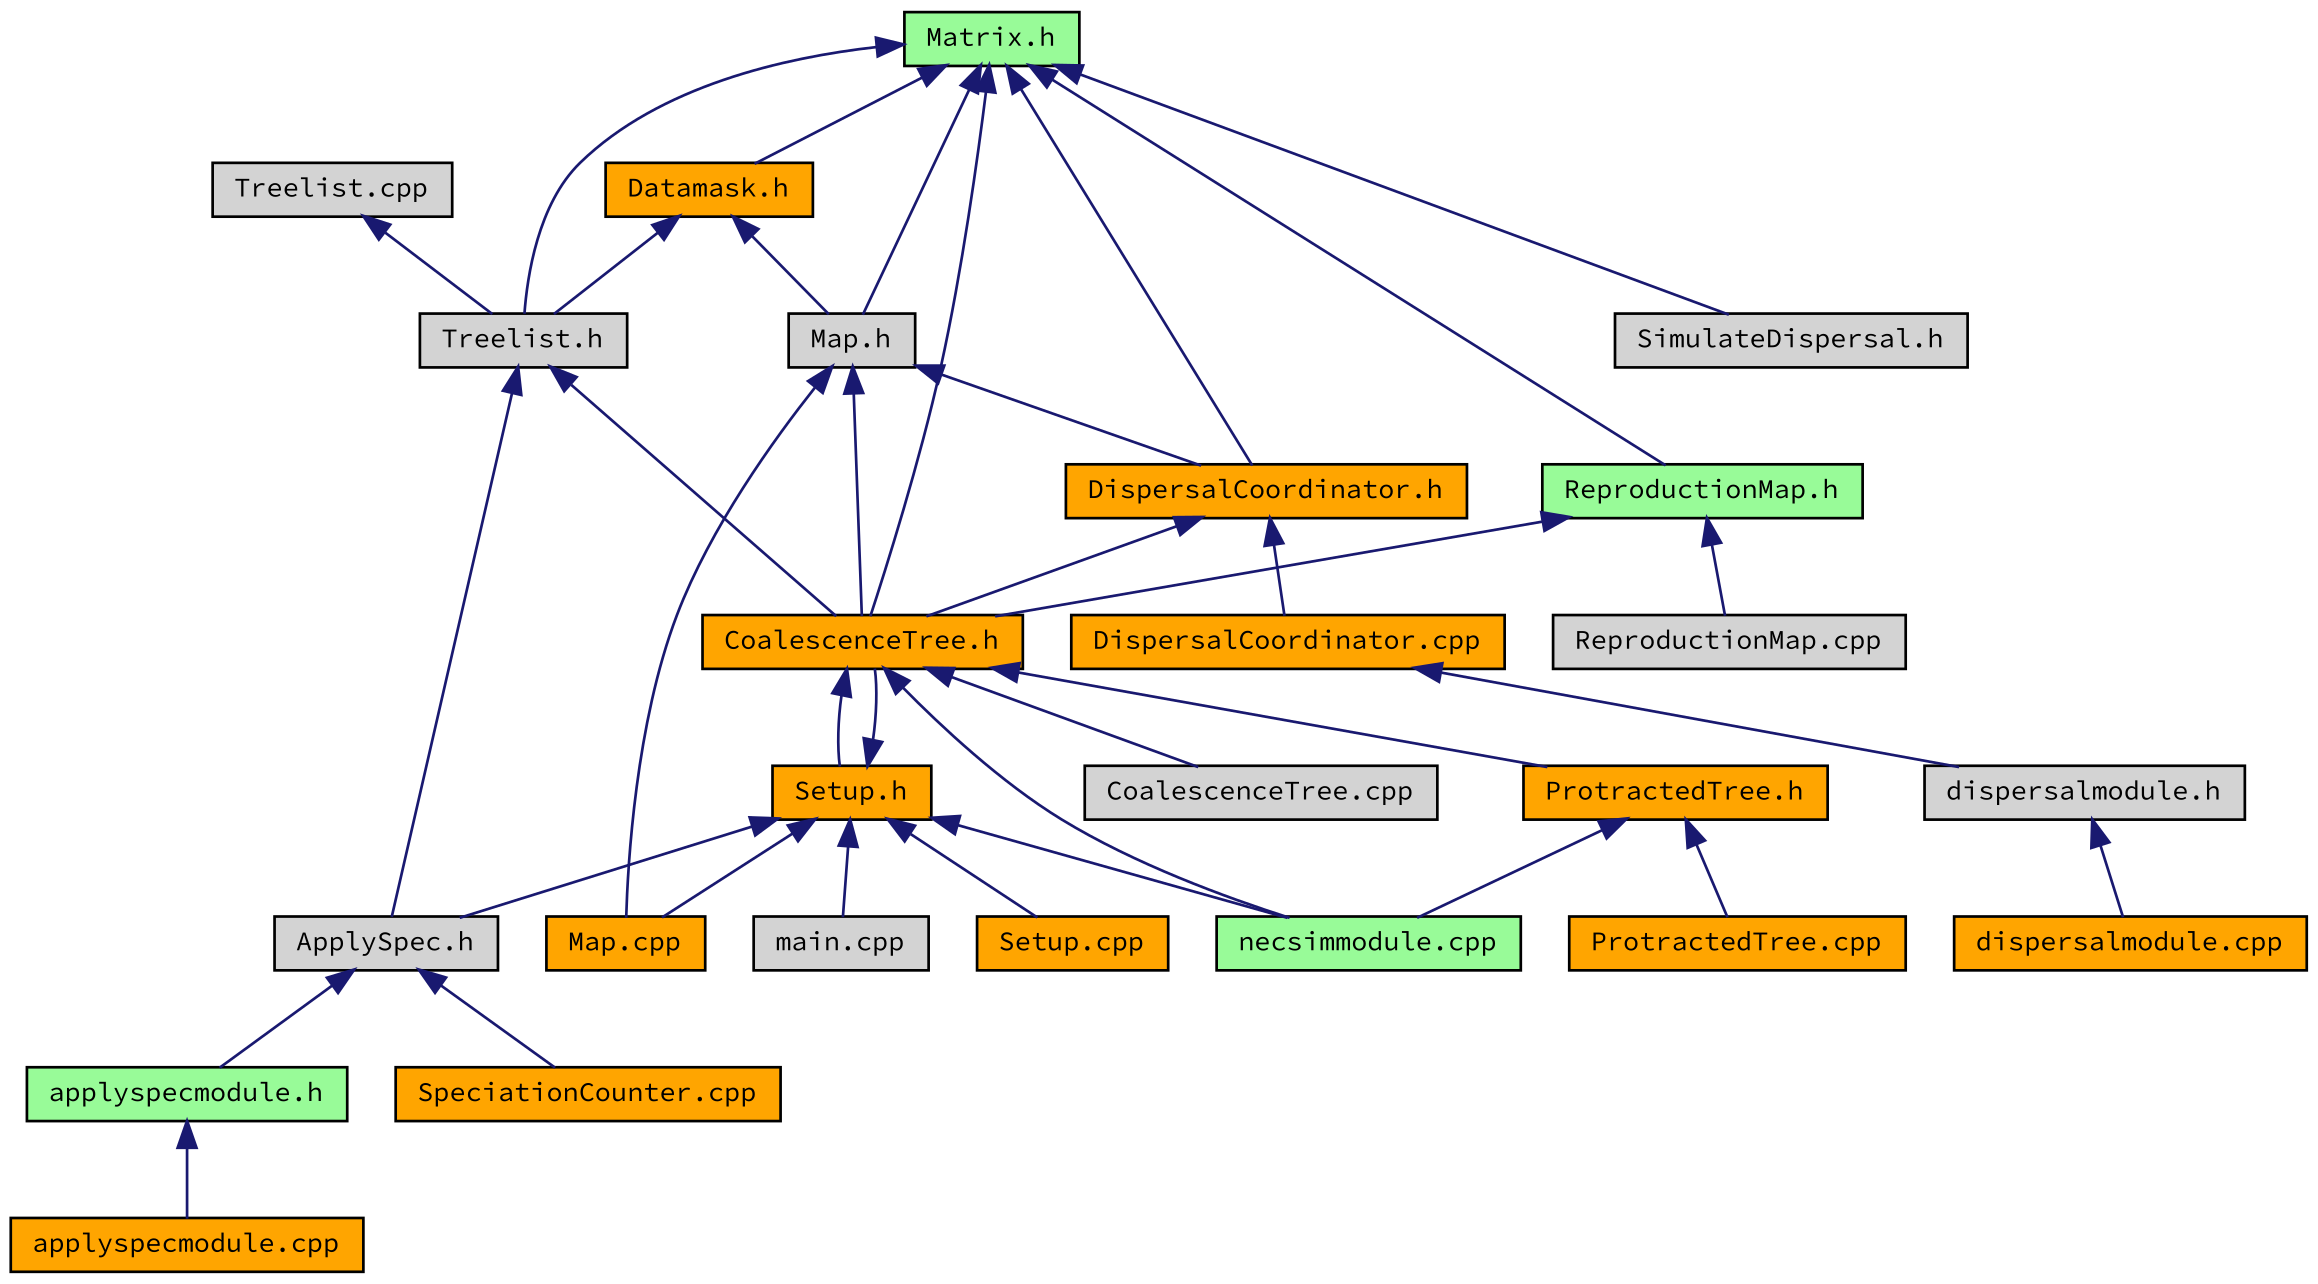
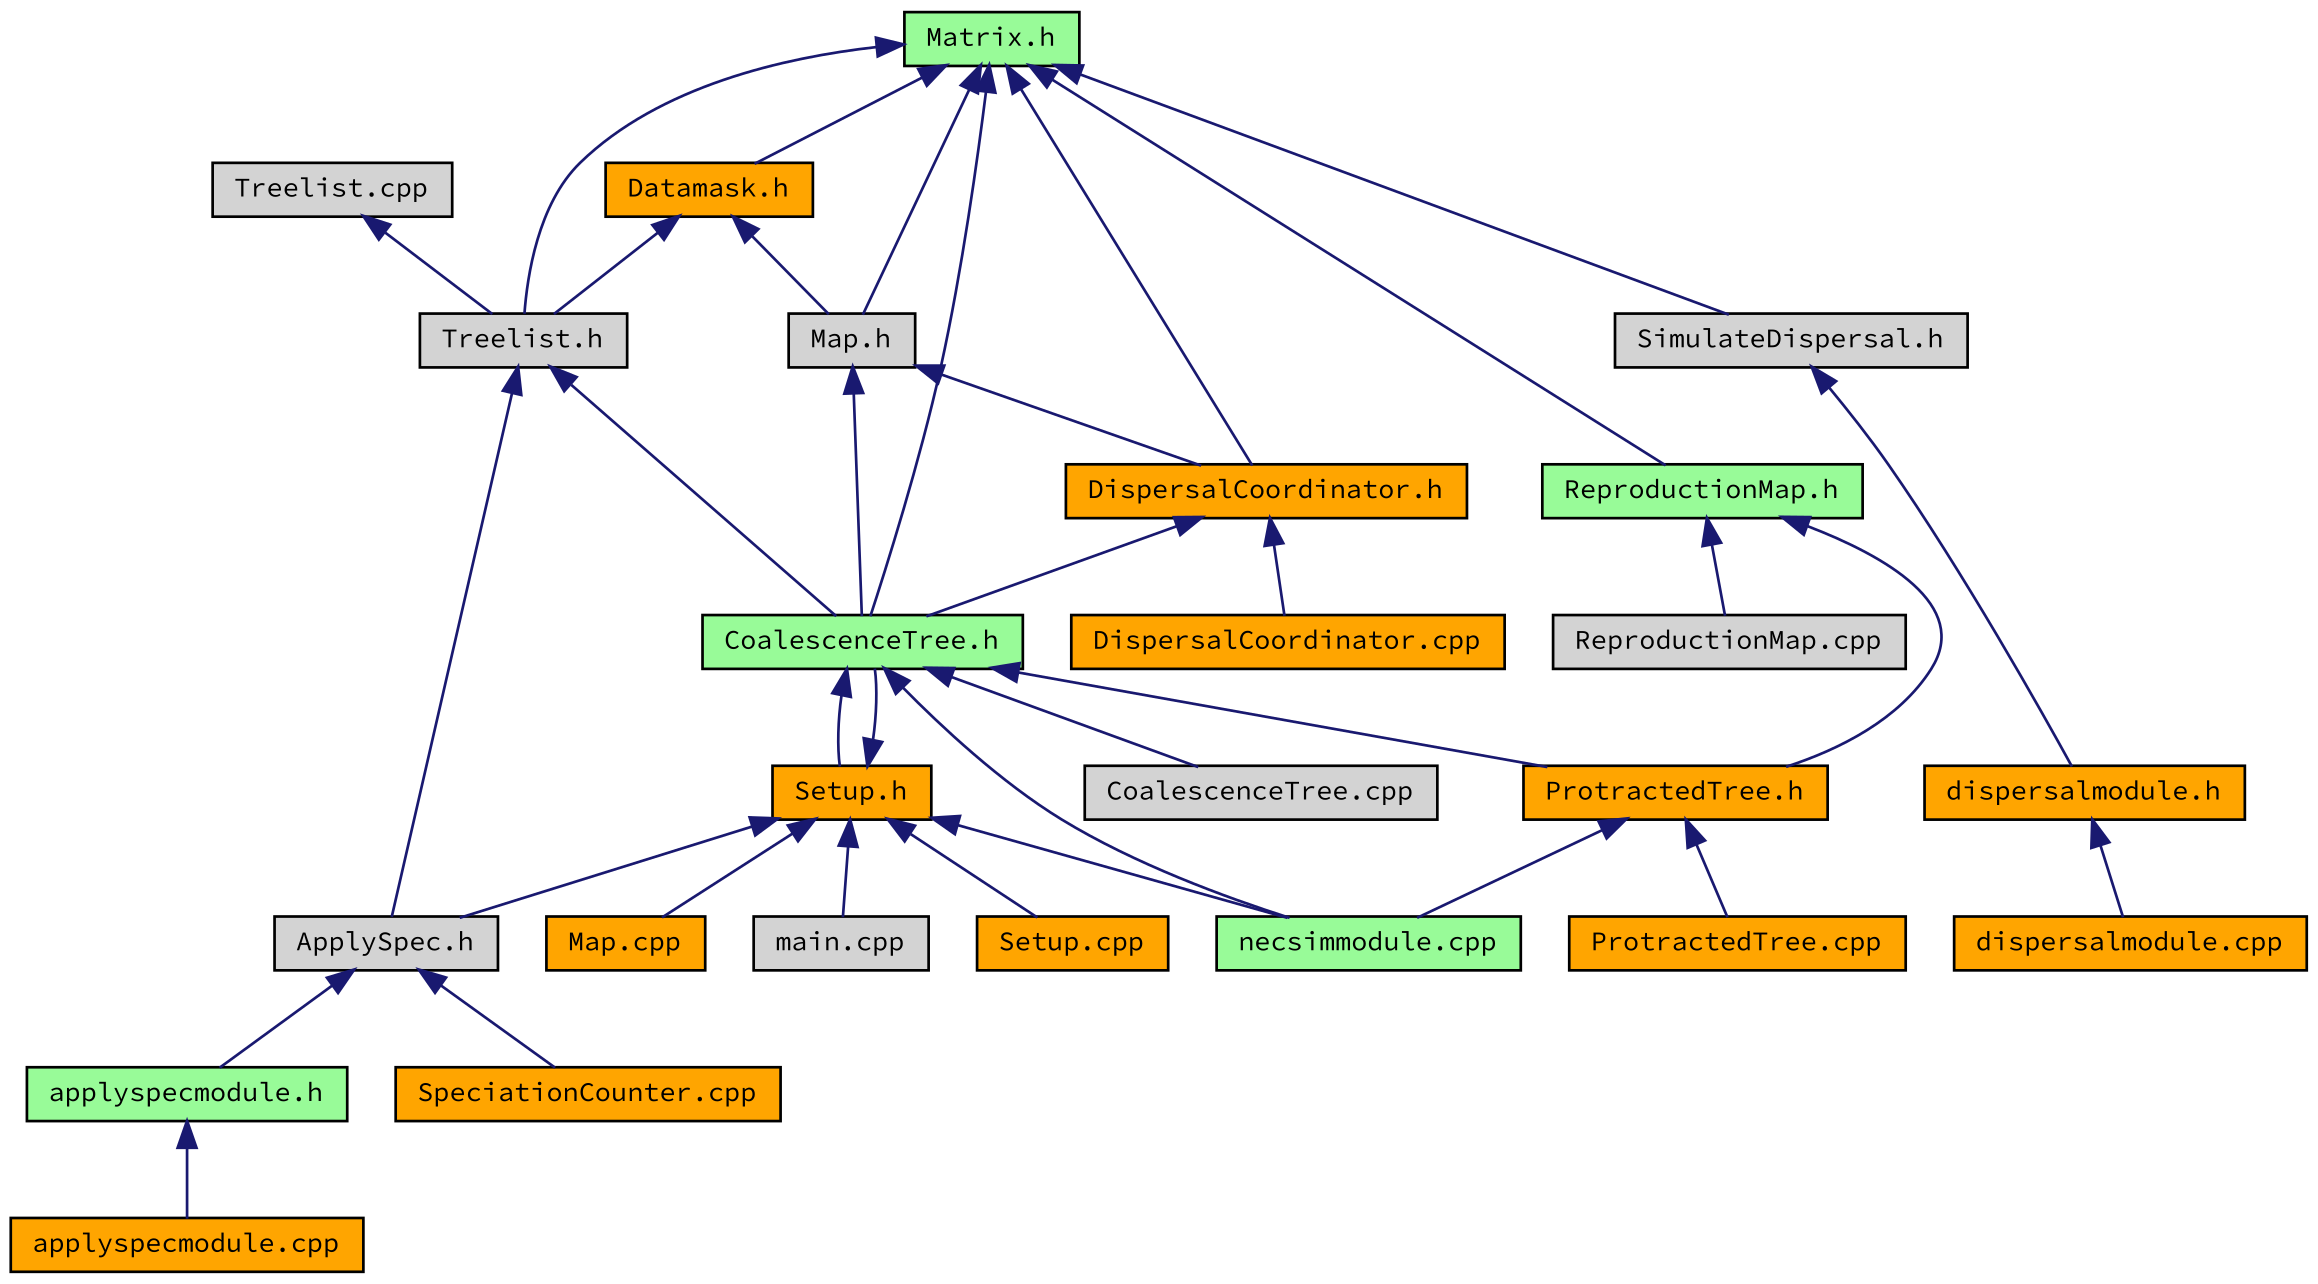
  digraph {
    fontname="Source Code Pro"
    node [color=black fillcolor=orange fontname="Source Code Pro" fontsize=10 shape=record style=filled]
    edge [color=midnightblue dir=back fontname="Source Code Pro" fontsize=10 labelfontname=Helvetica labelfontsize=10 style=solid]
    n1 [fillcolor=palegreen fontcolor=black height=0.2 label="Matrix.h" width=0.4]
    n2 [fillcolor=lightgrey height=0.2 label="Treelist.h" width=0.4]
-   n3 [height=0.2 label="CoalescenceTree.h" width=0.4]
+   n3 [fillcolor=palegreen height=0.2 label="CoalescenceTree.h" width=0.4]
    n4 [height=0.2 label="Datamask.h" width=0.4]
    n5 [fillcolor=lightgrey height=0.2 label="Map.h" width=0.4]
    n6 [height=0.2 label="DispersalCoordinator.h" width=0.4]
    n7 [fillcolor=palegreen height=0.2 label="ReproductionMap.h" width=0.4]
    n8 [fillcolor=lightgrey height=0.2 label="SimulateDispersal.h" width=0.4]
    n9 [fillcolor=lightgrey height=0.2 label="ApplySpec.h" width=0.4]
    n10 [height=0.2 label="Setup.h" width=0.4]
    n11 [fillcolor=palegreen height=0.2 label="necsimmodule.cpp" width=0.4]
    n12 [height=0.2 label="ProtractedTree.h" width=0.4]
    n13 [fillcolor=lightgrey height=0.2 label="CoalescenceTree.cpp" width=0.4]
    n14 [height=0.2 label="Map.cpp" width=0.4]
    n15 [height=0.2 label="DispersalCoordinator.cpp" width=0.4]
    n16 [fillcolor=lightgrey height=0.2 label="ReproductionMap.cpp" width=0.4]
-   n17 [fillcolor=lightgrey height=0.2 label="dispersalmodule.h" width=0.4]
+   n17 [height=0.2 label="dispersalmodule.h" width=0.4]
    n18 [fillcolor=palegreen height=0.2 label="applyspecmodule.h" width=0.4]
    n19 [height=0.2 label="SpeciationCounter.cpp" width=0.4]
    n20 [fillcolor=lightgrey height=0.2 label="Treelist.cpp" width=0.4]
    n21 [height=0.2 label="applyspecmodule.cpp" width=0.4]
    n22 [fillcolor=lightgrey height=0.2 label="main.cpp" width=0.4]
    n23 [height=0.2 label="Setup.cpp" width=0.4]
    n24 [height=0.2 label="ProtractedTree.cpp" width=0.4]
    n25 [height=0.2 label="dispersalmodule.cpp" width=0.4]
    n1 -> n2
    n1 -> n3
    n1 -> n4
    n1 -> n5
    n1 -> n6
    n1 -> n7
    n1 -> n8
    n2 -> n3
    n2 -> n9
    n3 -> n10
    n3 -> n11
    n3 -> n12
    n3 -> n13
    n4 -> n2
    n4 -> n5
    n5 -> n3
    n5 -> n6
-   n5 -> n14
    n6 -> n3
    n6 -> n15
-   n7 -> n3
+   n7 -> n12
    n7 -> n16
-   n15 -> n17
+   n8 -> n17
    n9 -> n18
    n9 -> n19
    n10 -> n3
    n10 -> n9
    n10 -> n11
    n10 -> n14
    n10 -> n22
    n10 -> n23
    n12 -> n11
    n12 -> n24
    n17 -> n25
    n18 -> n21
    n20 -> n2
  }
